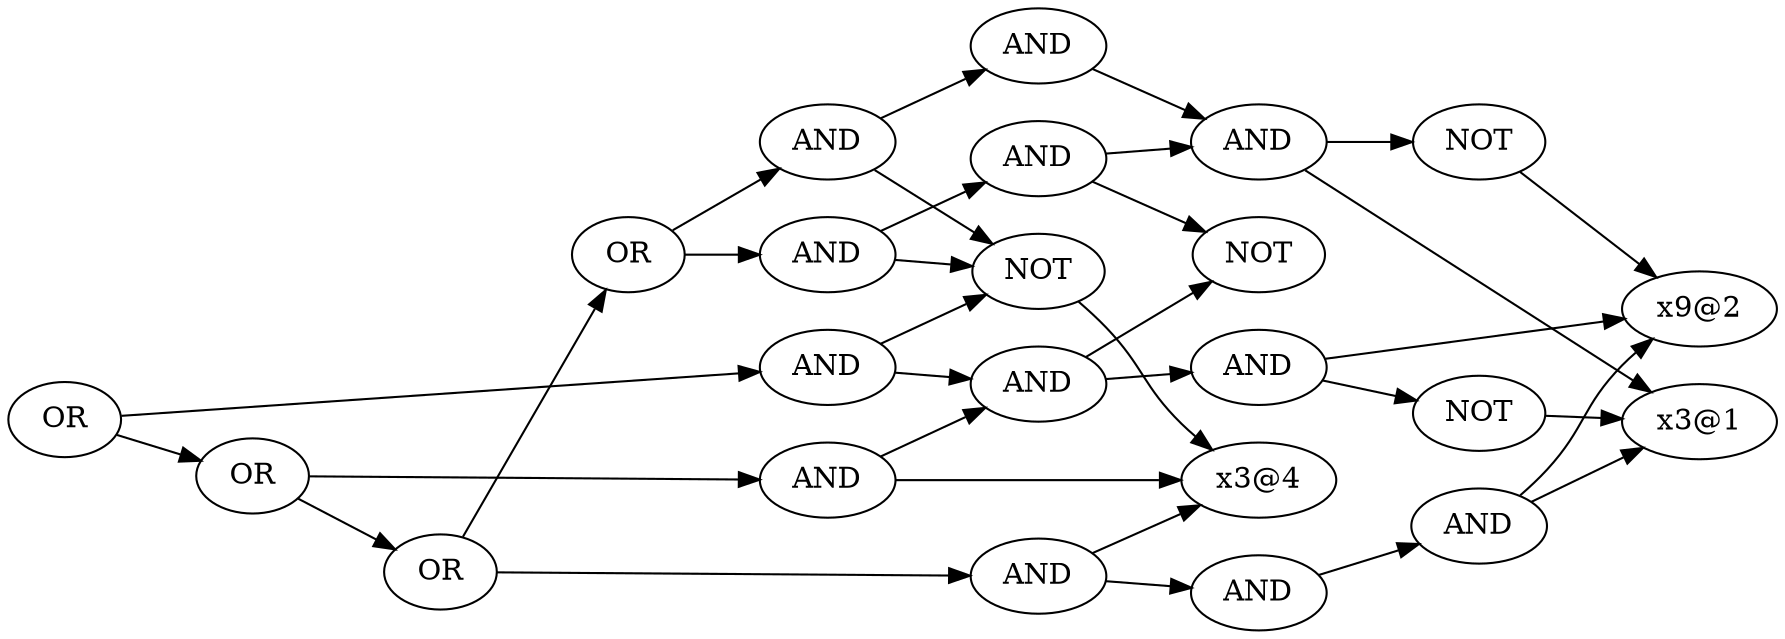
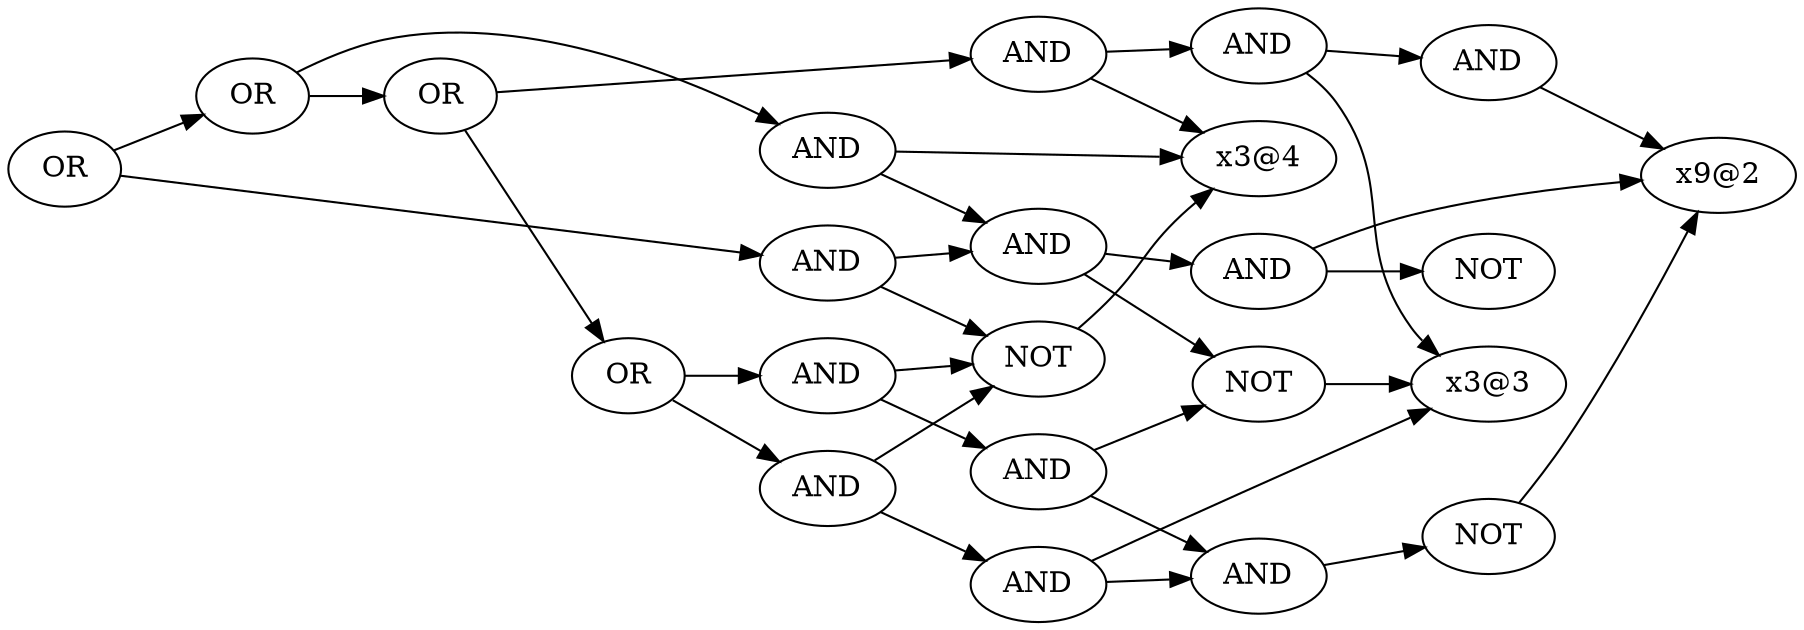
  digraph {
    rankdir=LR
    n1 [label=OR]
    n2 [label=OR]
    n3 [label=AND]
    n4 [label=OR]
    n5 [label=AND]
    n6 [label=NOT]
    n7 [label=AND]
    n8 [label=OR]
    n9 [label=AND]
    n10 [label="x3@4"]
    n11 [label=AND]
    n12 [label=AND]
    n13 [label=AND]
    n14 [label=AND]
    n15 [label=AND]
    n16 [label=AND]
-   n18 [label="x3@1"]
+   n17 [label="x3@3"]
    n19 [label=NOT]
    n20 [label="x9@2"]
    n21 [label=NOT]
    n22 [label=AND]
    n23 [label=AND]
    n24 [label=NOT]
    n1 -> n2
    n1 -> n3
    n2 -> n4
    n2 -> n5
    n3 -> n6
    n3 -> n7
    n4 -> n8
    n4 -> n9
    n5 -> n7
    n5 -> n10
    n6 -> n10
    n7 -> n21
    n7 -> n23
    n8 -> n11
    n8 -> n12
    n9 -> n10
    n9 -> n13
    n11 -> n6
    n11 -> n14
    n12 -> n6
    n12 -> n15
+   n13 -> n17
    n13 -> n22
    n14 -> n16
+   n14 -> n17
    n15 -> n16
    n15 -> n21
-   n16 -> n18
    n16 -> n19
    n19 -> n20
-   n22 -> n18
+   n21 -> n17
    n22 -> n20
    n23 -> n20
    n23 -> n24
-   n24 -> n18
  }
